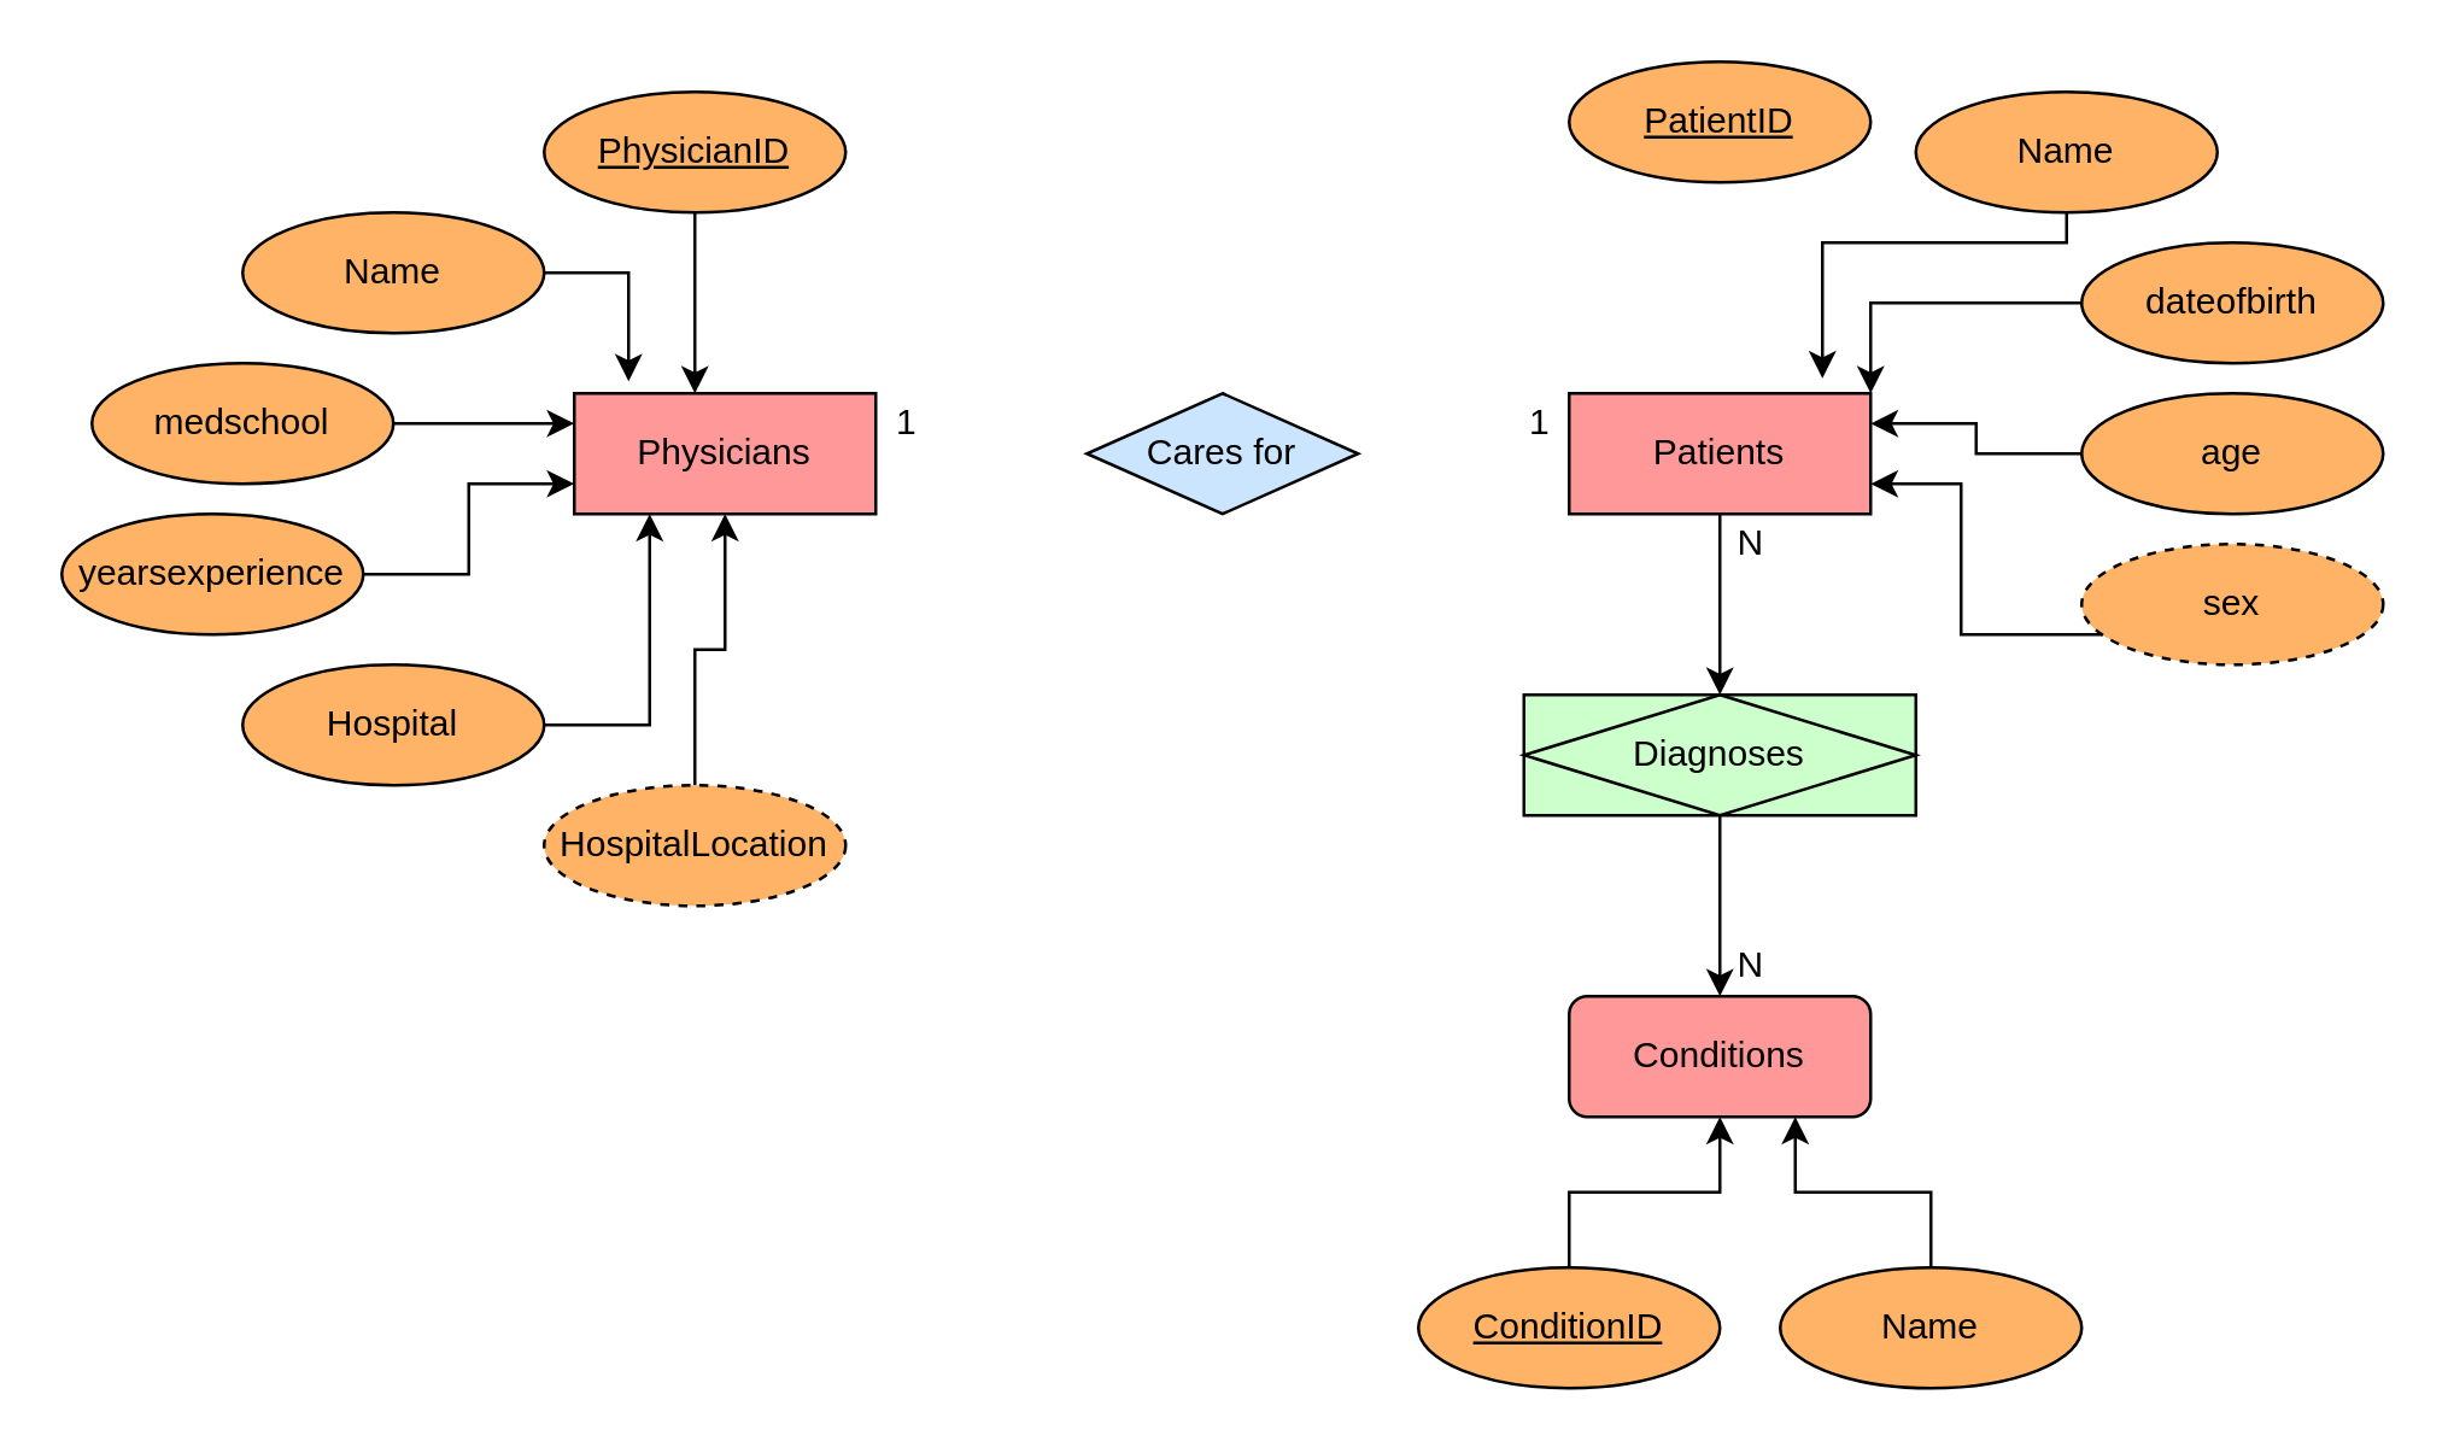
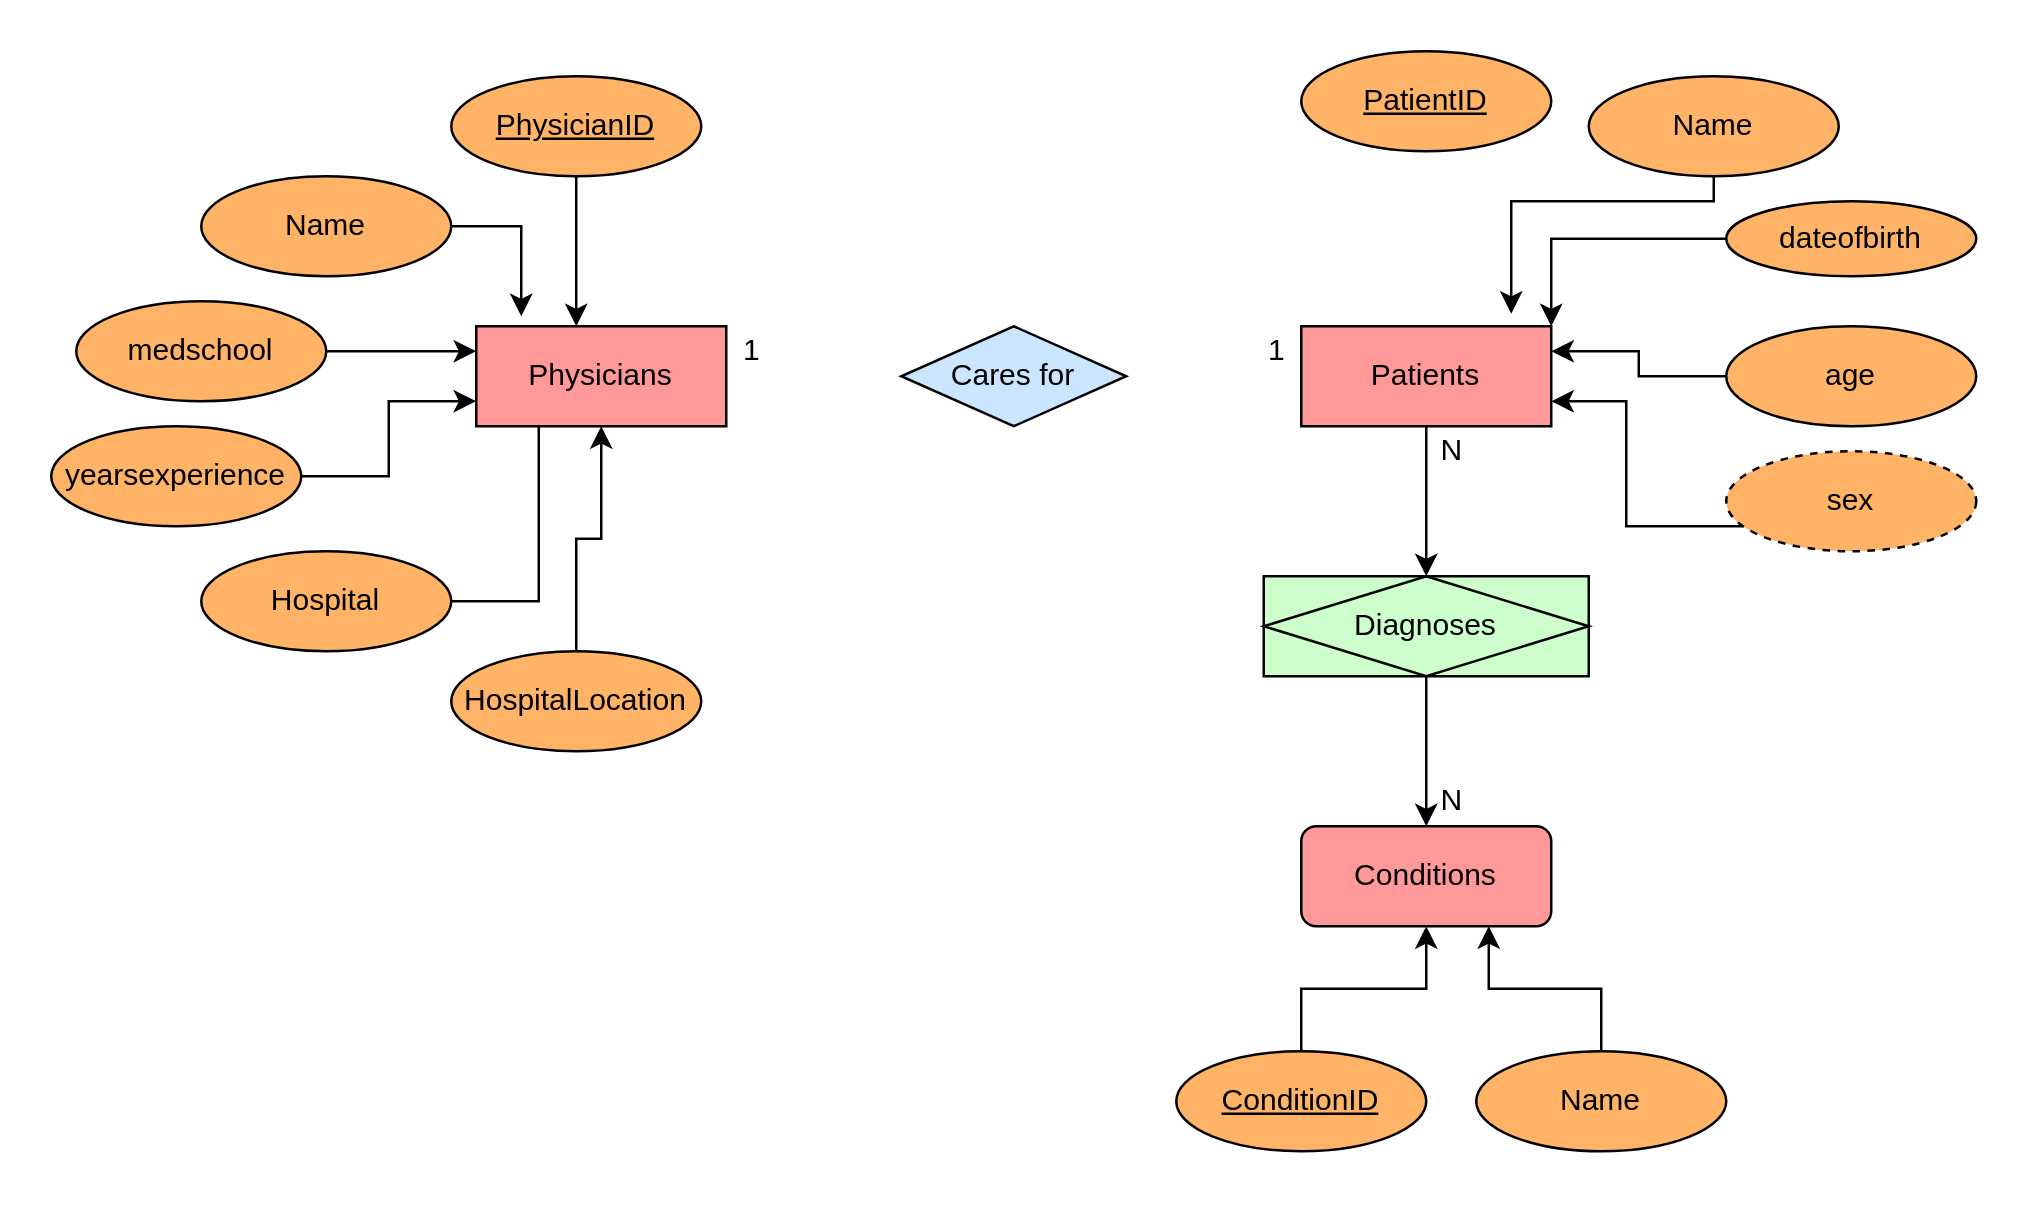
  <mxCell id="0" />
  <mxCell id="1" parent="0" />
  <mxCell id="2" value="Physicians" style="whiteSpace=wrap;html=1;align=center;fillColor=#FF9999;" parent="1" vertex="1"><mxGeometry x="190" y="130" width="100" height="40" as="geometry" /></mxCell>
  <mxCell id="3" value="" style="edgeStyle=orthogonalEdgeStyle;rounded=0;orthogonalLoop=1;jettySize=auto;html=1;" parent="1" source="4" target="7" edge="1"><mxGeometry relative="1" as="geometry" /></mxCell>
  <mxCell id="4" value="Patients" style="whiteSpace=wrap;html=1;align=center;fillColor=#FF9999;" parent="1" vertex="1"><mxGeometry x="520" y="130" width="100" height="40" as="geometry" /></mxCell>
  <mxCell id="5" value="Cares for" style="shape=rhombus;perimeter=rhombusPerimeter;whiteSpace=wrap;html=1;align=center;fillColor=#CCE5FF;" parent="1" vertex="1"><mxGeometry x="360" y="130" width="90" height="40" as="geometry" /></mxCell>
  <mxCell id="6" value="" style="edgeStyle=orthogonalEdgeStyle;rounded=0;orthogonalLoop=1;jettySize=auto;html=1;" parent="1" source="7" target="8" edge="1"><mxGeometry relative="1" as="geometry" /></mxCell>
  <mxCell id="7" value="Diagnoses" style="shape=associativeEntity;whiteSpace=wrap;html=1;align=center;fillColor=#CCFFCC;" parent="1" vertex="1"><mxGeometry x="505" y="230" width="130" height="40" as="geometry" /></mxCell>
  <mxCell id="8" value="Conditions" style="whiteSpace=wrap;html=1;align=center;fillColor=#FF9999;rounded=1;" parent="1" vertex="1"><mxGeometry x="520" y="330" width="100" height="40" as="geometry" /></mxCell>
  <mxCell id="9" value="1" style="text;html=1;align=center;verticalAlign=middle;resizable=0;points=[];autosize=1;strokeColor=none;" parent="1" vertex="1"><mxGeometry x="290" y="130" width="20" height="20" as="geometry" /></mxCell>
  <mxCell id="10" value="1" style="text;html=1;align=center;verticalAlign=middle;resizable=0;points=[];autosize=1;strokeColor=none;" parent="1" vertex="1"><mxGeometry x="500" y="130" width="20" height="20" as="geometry" /></mxCell>
  <mxCell id="11" value="N" style="text;html=1;align=center;verticalAlign=middle;resizable=0;points=[];autosize=1;strokeColor=none;" parent="1" vertex="1"><mxGeometry x="570" y="170" width="20" height="20" as="geometry" /></mxCell>
  <mxCell id="12" value="N" style="text;html=1;align=center;verticalAlign=middle;resizable=0;points=[];autosize=1;strokeColor=none;" parent="1" vertex="1"><mxGeometry x="570" y="310" width="20" height="20" as="geometry" /></mxCell>
  <mxCell id="13" value="" style="edgeStyle=orthogonalEdgeStyle;rounded=0;orthogonalLoop=1;jettySize=auto;html=1;" parent="1" source="14" target="2" edge="1"><mxGeometry relative="1" as="geometry"><Array as="points"><mxPoint x="230" y="120" /><mxPoint x="230" y="120" /></Array></mxGeometry></mxCell>
  <mxCell id="14" value="PhysicianID" style="ellipse;whiteSpace=wrap;html=1;align=center;fontStyle=4;fillColor=#FFB366;" parent="1" vertex="1"><mxGeometry x="180" y="30" width="100" height="40" as="geometry" /></mxCell>
  <mxCell id="15" value="" style="edgeStyle=orthogonalEdgeStyle;rounded=0;orthogonalLoop=1;jettySize=auto;html=1;entryX=0.18;entryY=-0.1;entryDx=0;entryDy=0;entryPerimeter=0;" parent="1" source="16" target="2" edge="1"><mxGeometry relative="1" as="geometry" /></mxCell>
  <mxCell id="16" value="Name" style="ellipse;whiteSpace=wrap;html=1;align=center;fillColor=#FFB366;" parent="1" vertex="1"><mxGeometry x="80" y="70" width="100" height="40" as="geometry" /></mxCell>
  <mxCell id="17" value="" style="edgeStyle=orthogonalEdgeStyle;rounded=0;orthogonalLoop=1;jettySize=auto;html=1;entryX=0;entryY=0.25;entryDx=0;entryDy=0;" parent="1" source="18" target="2" edge="1"><mxGeometry relative="1" as="geometry" /></mxCell>
  <mxCell id="18" value="medschool" style="ellipse;whiteSpace=wrap;html=1;align=center;fillColor=#FFB366;" parent="1" vertex="1"><mxGeometry x="30" y="120" width="100" height="40" as="geometry" /></mxCell>
  <mxCell id="19" value="" style="edgeStyle=orthogonalEdgeStyle;rounded=0;orthogonalLoop=1;jettySize=auto;html=1;entryX=0;entryY=0.75;entryDx=0;entryDy=0;" parent="1" source="20" target="2" edge="1"><mxGeometry relative="1" as="geometry" /></mxCell>
  <mxCell id="20" value="yearsexperience" style="ellipse;whiteSpace=wrap;html=1;align=center;fillColor=#FFB366;" parent="1" vertex="1"><mxGeometry x="20" y="170" width="100" height="40" as="geometry" /></mxCell>
- <mxCell id="21" value="" style="edgeStyle=orthogonalEdgeStyle;rounded=0;orthogonalLoop=1;jettySize=auto;html=1;entryX=0.25;entryY=1;entryDx=0;entryDy=0;" parent="1" source="22" target="2" edge="1"><mxGeometry relative="1" as="geometry" /></mxCell>
+ <mxCell id="21" value="" style="edgeStyle=orthogonalEdgeStyle;rounded=0;orthogonalLoop=1;jettySize=auto;html=1;entryX=0.25;entryY=1;entryDx=0;entryDy=0;endArrow=none;" parent="1" source="22" target="2" edge="1"><mxGeometry relative="1" as="geometry" /></mxCell>
  <mxCell id="22" value="Hospital" style="ellipse;whiteSpace=wrap;html=1;align=center;fillColor=#FFB366;" parent="1" vertex="1"><mxGeometry x="80" y="220" width="100" height="40" as="geometry" /></mxCell>
  <mxCell id="23" value="" style="edgeStyle=orthogonalEdgeStyle;rounded=0;orthogonalLoop=1;jettySize=auto;html=1;" parent="1" source="24" target="2" edge="1"><mxGeometry relative="1" as="geometry" /></mxCell>
- <mxCell id="24" value="HospitalLocation" style="ellipse;whiteSpace=wrap;html=1;align=center;fillColor=#FFB366;dashed=1;" parent="1" vertex="1"><mxGeometry x="180" y="260" width="100" height="40" as="geometry" /></mxCell>
+ <mxCell id="24" value="HospitalLocation" style="ellipse;whiteSpace=wrap;html=1;align=center;fillColor=#FFB366;" parent="1" vertex="1"><mxGeometry x="180" y="260" width="100" height="40" as="geometry" /></mxCell>
  <mxCell id="25" value="PatientID" style="ellipse;whiteSpace=wrap;html=1;align=center;fontStyle=4;fillColor=#FFB366;" parent="1" vertex="1"><mxGeometry x="520" y="20" width="100" height="40" as="geometry" /></mxCell>
  <mxCell id="26" value="" style="edgeStyle=orthogonalEdgeStyle;rounded=0;orthogonalLoop=1;jettySize=auto;html=1;fillColor=#FFE6CC;entryX=1;entryY=0.75;entryDx=0;entryDy=0;" parent="1" source="27" target="4" edge="1"><mxGeometry relative="1" as="geometry"><mxPoint x="640" y="170" as="targetPoint" /><Array as="points"><mxPoint x="650" y="210" /><mxPoint x="650" y="160" /></Array></mxGeometry></mxCell>
  <mxCell id="27" value="sex" style="ellipse;whiteSpace=wrap;html=1;align=center;fillColor=#FFB366;dashed=1;" parent="1" vertex="1"><mxGeometry x="690" y="180" width="100" height="40" as="geometry" /></mxCell>
  <mxCell id="28" value="" style="edgeStyle=orthogonalEdgeStyle;rounded=0;orthogonalLoop=1;jettySize=auto;html=1;fillColor=#FFE6CC;entryX=0.84;entryY=-0.125;entryDx=0;entryDy=0;entryPerimeter=0;" parent="1" source="29" target="4" edge="1"><mxGeometry relative="1" as="geometry"><Array as="points"><mxPoint x="685" y="80" /><mxPoint x="604" y="80" /></Array></mxGeometry></mxCell>
  <mxCell id="29" value="Name" style="ellipse;whiteSpace=wrap;html=1;align=center;fillColor=#FFB366;" parent="1" vertex="1"><mxGeometry x="635" y="30" width="100" height="40" as="geometry" /></mxCell>
  <mxCell id="30" value="" style="edgeStyle=orthogonalEdgeStyle;rounded=0;orthogonalLoop=1;jettySize=auto;html=1;fillColor=#FFE6CC;entryX=1;entryY=0;entryDx=0;entryDy=0;" parent="1" source="31" target="4" edge="1"><mxGeometry relative="1" as="geometry" /></mxCell>
- <mxCell id="31" value="dateofbirth" style="ellipse;whiteSpace=wrap;html=1;align=center;fillColor=#FFB366;" parent="1" vertex="1"><mxGeometry x="690" y="80" width="100" height="40" as="geometry" /></mxCell>
+ <mxCell id="31" value="dateofbirth" style="ellipse;whiteSpace=wrap;html=1;align=center;fillColor=#FFB366;" parent="1" vertex="1"><mxGeometry x="690" y="80" width="100" height="30" as="geometry" /></mxCell>
  <mxCell id="32" value="" style="edgeStyle=orthogonalEdgeStyle;rounded=0;orthogonalLoop=1;jettySize=auto;html=1;fillColor=#FFE6CC;entryX=1;entryY=0.25;entryDx=0;entryDy=0;" parent="1" source="33" target="4" edge="1"><mxGeometry relative="1" as="geometry" /></mxCell>
  <mxCell id="33" value="age" style="ellipse;whiteSpace=wrap;html=1;align=center;fillColor=#FFB366;" parent="1" vertex="1"><mxGeometry x="690" y="130" width="100" height="40" as="geometry" /></mxCell>
  <mxCell id="34" value="" style="edgeStyle=orthogonalEdgeStyle;rounded=0;orthogonalLoop=1;jettySize=auto;html=1;fillColor=#FFE6CC;" parent="1" source="35" target="8" edge="1"><mxGeometry relative="1" as="geometry" /></mxCell>
  <mxCell id="35" value="ConditionID" style="ellipse;whiteSpace=wrap;html=1;align=center;fontStyle=4;fillColor=#FFB366;" parent="1" vertex="1"><mxGeometry x="470" y="420" width="100" height="40" as="geometry" /></mxCell>
  <mxCell id="36" value="" style="edgeStyle=orthogonalEdgeStyle;rounded=0;orthogonalLoop=1;jettySize=auto;html=1;fillColor=#FFE6CC;entryX=0.75;entryY=1;entryDx=0;entryDy=0;" parent="1" source="37" target="8" edge="1"><mxGeometry relative="1" as="geometry" /></mxCell>
  <mxCell id="37" value="Name" style="ellipse;whiteSpace=wrap;html=1;align=center;fillColor=#FFB366;" parent="1" vertex="1"><mxGeometry x="590" y="420" width="100" height="40" as="geometry" /></mxCell>
